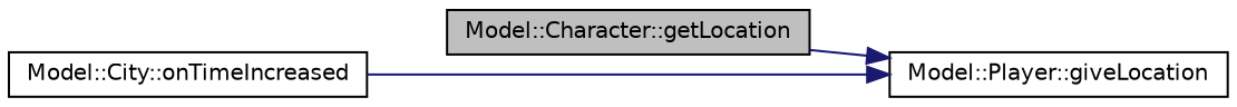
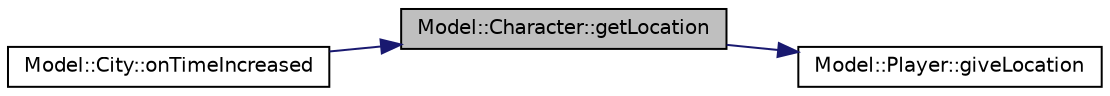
  digraph {
    rankdir=RL
    node [color=black fillcolor=white fontname=Helvetica fontsize=10 shape=record style=filled]
    edge [color=midnightblue dir=back fontname=Helvetica fontsize=10 labelfontname=Helvetica labelfontsize=10 style=solid]
    n1 [fillcolor=grey75 fontcolor=black height=0.2 label="Model::Character::getLocation" width=0.4]
    n2 [height=0.2 label="Model::City::onTimeIncreased" width=0.4]
    n3 [height=0.2 label="Model::Player::giveLocation" width=0.4]
-   n3 -> n2
+   n1 -> n2
    n3 -> n1
  }
